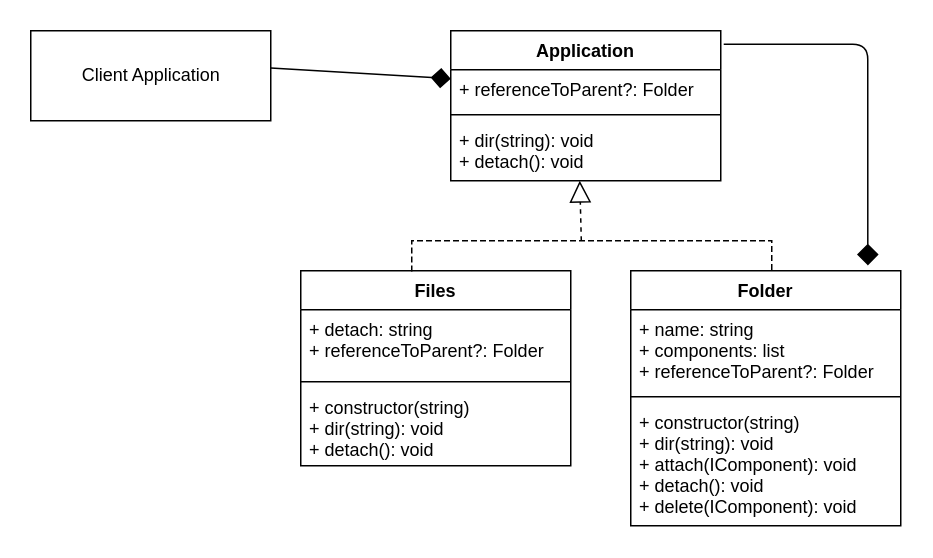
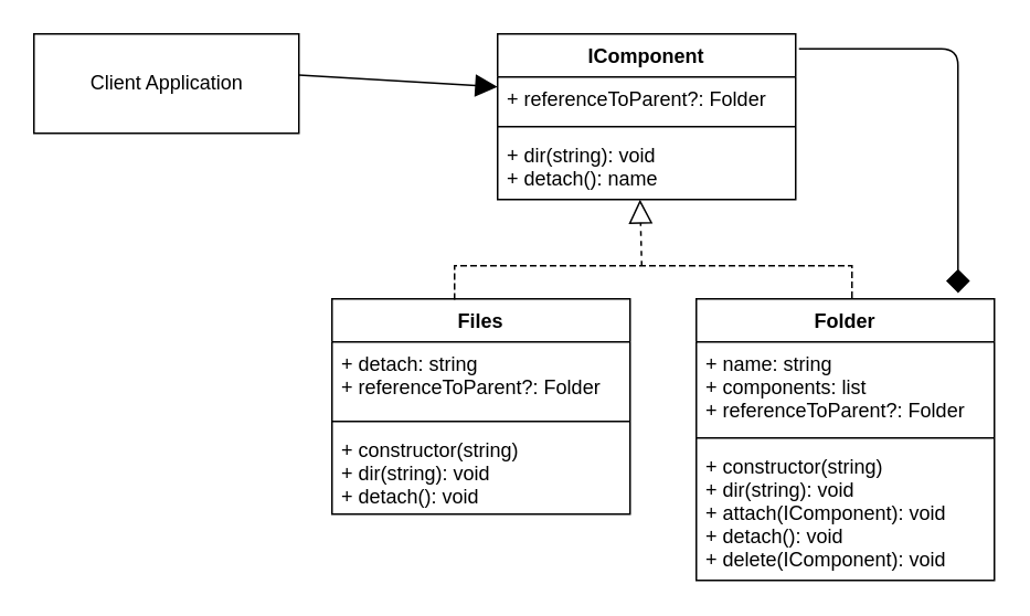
  <mxCell id="0" />
  <mxCell id="1" parent="0" />
  <mxCell id="2" value="Client Application" style="html=1;" parent="1" vertex="1"><mxGeometry x="20" y="20" width="160" height="60" as="geometry" /></mxCell>
- <mxCell id="3" value="Application" style="swimlane;fontStyle=1;align=center;verticalAlign=top;childLayout=stackLayout;horizontal=1;startSize=26;horizontalStack=0;resizeParent=1;resizeParentMax=0;resizeLast=0;collapsible=1;marginBottom=0;" parent="1" vertex="1"><mxGeometry x="300" y="20" width="180" height="100" as="geometry" /></mxCell>
+ <mxCell id="3" value="IComponent" style="swimlane;fontStyle=1;align=center;verticalAlign=top;childLayout=stackLayout;horizontal=1;startSize=26;horizontalStack=0;resizeParent=1;resizeParentMax=0;resizeLast=0;collapsible=1;marginBottom=0;" parent="1" vertex="1"><mxGeometry x="300" y="20" width="180" height="100" as="geometry" /></mxCell>
  <mxCell id="4" value="+ referenceToParent?: Folder" style="text;strokeColor=none;fillColor=none;align=left;verticalAlign=top;spacingLeft=4;spacingRight=4;overflow=hidden;rotatable=0;points=[[0,0.5],[1,0.5]];portConstraint=eastwest;" parent="3" vertex="1"><mxGeometry y="26" width="180" height="26" as="geometry" /></mxCell>
  <mxCell id="5" value="" style="line;strokeWidth=1;fillColor=none;align=left;verticalAlign=middle;spacingTop=-1;spacingLeft=3;spacingRight=3;rotatable=0;labelPosition=right;points=[];portConstraint=eastwest;" parent="3" vertex="1"><mxGeometry y="52" width="180" height="8" as="geometry" /></mxCell>
- <mxCell id="6" value="+ dir(string): void&#10;+ detach(): void" style="text;strokeColor=none;fillColor=none;align=left;verticalAlign=top;spacingLeft=4;spacingRight=4;overflow=hidden;rotatable=0;points=[[0,0.5],[1,0.5]];portConstraint=eastwest;" parent="3" vertex="1"><mxGeometry y="60" width="180" height="40" as="geometry" /></mxCell>
+ <mxCell id="6" value="+ dir(string): void&#10;+ detach(): name" style="text;strokeColor=none;fillColor=none;align=left;verticalAlign=top;spacingLeft=4;spacingRight=4;overflow=hidden;rotatable=0;points=[[0,0.5],[1,0.5]];portConstraint=eastwest;" parent="3" vertex="1"><mxGeometry y="60" width="180" height="40" as="geometry" /></mxCell>
  <mxCell id="7" value="Files" style="swimlane;fontStyle=1;align=center;verticalAlign=top;childLayout=stackLayout;horizontal=1;startSize=26;horizontalStack=0;resizeParent=1;resizeParentMax=0;resizeLast=0;collapsible=1;marginBottom=0;" parent="1" vertex="1"><mxGeometry x="200" y="180" width="180" height="130" as="geometry" /></mxCell>
  <mxCell id="8" value="+ detach: string&#10;+ referenceToParent?: Folder" style="text;strokeColor=none;fillColor=none;align=left;verticalAlign=top;spacingLeft=4;spacingRight=4;overflow=hidden;rotatable=0;points=[[0,0.5],[1,0.5]];portConstraint=eastwest;" parent="7" vertex="1"><mxGeometry y="26" width="180" height="44" as="geometry" /></mxCell>
  <mxCell id="9" value="" style="line;strokeWidth=1;fillColor=none;align=left;verticalAlign=middle;spacingTop=-1;spacingLeft=3;spacingRight=3;rotatable=0;labelPosition=right;points=[];portConstraint=eastwest;" parent="7" vertex="1"><mxGeometry y="70" width="180" height="8" as="geometry" /></mxCell>
  <mxCell id="10" value="+ constructor(string)&#10;+ dir(string): void&#10;+ detach(): void" style="text;strokeColor=none;fillColor=none;align=left;verticalAlign=top;spacingLeft=4;spacingRight=4;overflow=hidden;rotatable=0;points=[[0,0.5],[1,0.5]];portConstraint=eastwest;" parent="7" vertex="1"><mxGeometry y="78" width="180" height="52" as="geometry" /></mxCell>
  <mxCell id="11" value="Folder" style="swimlane;fontStyle=1;align=center;verticalAlign=top;childLayout=stackLayout;horizontal=1;startSize=26;horizontalStack=0;resizeParent=1;resizeParentMax=0;resizeLast=0;collapsible=1;marginBottom=0;" parent="1" vertex="1"><mxGeometry x="420" y="180" width="180" height="170" as="geometry" /></mxCell>
  <mxCell id="12" value="+ name: string&#10;+ components: list&#10;+ referenceToParent?: Folder" style="text;strokeColor=none;fillColor=none;align=left;verticalAlign=top;spacingLeft=4;spacingRight=4;overflow=hidden;rotatable=0;points=[[0,0.5],[1,0.5]];portConstraint=eastwest;" parent="11" vertex="1"><mxGeometry y="26" width="180" height="54" as="geometry" /></mxCell>
  <mxCell id="13" value="" style="line;strokeWidth=1;fillColor=none;align=left;verticalAlign=middle;spacingTop=-1;spacingLeft=3;spacingRight=3;rotatable=0;labelPosition=right;points=[];portConstraint=eastwest;" parent="11" vertex="1"><mxGeometry y="80" width="180" height="8" as="geometry" /></mxCell>
  <mxCell id="14" value="+ constructor(string)&#10;+ dir(string): void&#10;+ attach(IComponent): void&#10;+ detach(): void&#10;+ delete(IComponent): void" style="text;strokeColor=none;fillColor=none;align=left;verticalAlign=top;spacingLeft=4;spacingRight=4;overflow=hidden;rotatable=0;points=[[0,0.5],[1,0.5]];portConstraint=eastwest;" parent="11" vertex="1"><mxGeometry y="88" width="180" height="82" as="geometry" /></mxCell>
  <mxCell id="15" value="" style="shape=partialRectangle;whiteSpace=wrap;html=1;bottom=1;right=1;left=1;top=0;fillColor=none;routingCenterX=-0.5;direction=west;dashed=1;" parent="1" vertex="1"><mxGeometry x="274" y="160" width="240" height="20" as="geometry" /></mxCell>
  <mxCell id="16" value="" style="html=1;verticalAlign=bottom;startArrow=none;startFill=0;endArrow=block;startSize=8;exitX=0.529;exitY=1;exitDx=0;exitDy=0;exitPerimeter=0;dashed=1;endFill=0;endSize=12;" parent="1" source="15" edge="1"><mxGeometry width="60" relative="1" as="geometry"><mxPoint x="360" y="200" as="sourcePoint" /><mxPoint x="386" y="120" as="targetPoint" /></mxGeometry></mxCell>
  <mxCell id="17" value="" style="endArrow=none;startArrow=diamond;endFill=0;startFill=1;endSize=12;html=1;exitX=0.878;exitY=-0.021;exitDx=0;exitDy=0;exitPerimeter=0;entryX=1.011;entryY=0.09;entryDx=0;entryDy=0;startSize=12;entryPerimeter=0;" parent="1" source="11" target="3" edge="1"><mxGeometry width="160" relative="1" as="geometry"><mxPoint x="310" y="200" as="sourcePoint" /><mxPoint x="470" y="200" as="targetPoint" /><Array as="points"><mxPoint x="578" y="29" /></Array></mxGeometry></mxCell>
- <mxCell id="18" value="" style="html=1;verticalAlign=bottom;startArrow=none;startFill=0;endArrow=diamond;startSize=6;endSize=11;exitX=1;exitY=0.413;exitDx=0;exitDy=0;exitPerimeter=0;entryX=0;entryY=0.231;entryDx=0;entryDy=0;entryPerimeter=0;endFill=1;" parent="1" source="2" target="4" edge="1"><mxGeometry width="80" relative="1" as="geometry"><mxPoint x="350" y="200" as="sourcePoint" /><mxPoint x="430" y="200" as="targetPoint" /></mxGeometry></mxCell>
+ <mxCell id="18" value="" style="html=1;verticalAlign=bottom;startArrow=none;startFill=0;endArrow=block;startSize=6;endSize=11;exitX=1;exitY=0.413;exitDx=0;exitDy=0;exitPerimeter=0;entryX=0;entryY=0.231;entryDx=0;entryDy=0;entryPerimeter=0;endFill=1;" parent="1" source="2" target="4" edge="1"><mxGeometry width="80" relative="1" as="geometry"><mxPoint x="350" y="200" as="sourcePoint" /><mxPoint x="430" y="200" as="targetPoint" /></mxGeometry></mxCell>
